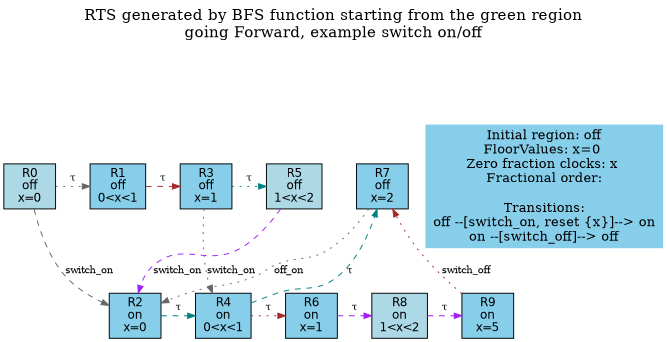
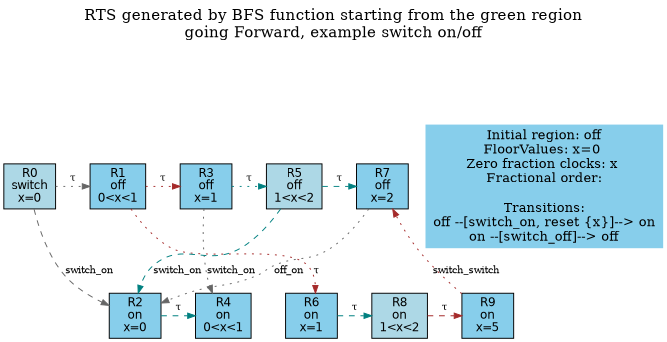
  digraph {
    fontsize=16
    label="RTS generated by BFS function starting from the green region\ngoing Forward, example switch on/off\n\n"
    labelloc=t
    rankdir=TB
    splines=true
    node [fillcolor=skyblue fontname=Helvetica fontsize=12 shape=box style=filled]
    edge [arrowsize=0.8 color=gray40 fontsize=10 style=dotted]
-   n1 [fillcolor=lightblue label="R0\noff\nx=0"]
+   n1 [fillcolor=lightblue label="R0\nswitch\nx=0"]
    n2 [label="R1\noff\n0<x<1"]
    n3 [label="R3\noff\nx=1"]
    n4 [fillcolor=lightblue label="R5\noff\n1<x<2"]
    n5 [label="R7\noff\nx=2"]
    n6 [label="R2\non\nx=0"]
    n7 [label="R4\non\n0<x<1"]
    n8 [label="R6\non\nx=1"]
    n9 [fillcolor=lightblue label="R8\non\n1<x<2"]
    n10 [label="R9\non\nx=5"]
    n11 [label="Initial region: off\nFloorValues: x=0 \nZero fraction clocks: x \nFractional order:\n\nTransitions:\noff --[switch_on, reset {x}]--> on\non --[switch_off]--> off\n" shape=plaintext fontname="" fontsize=""]
    subgraph sub_1 {
      rank=same
      n1
      n2
      n3
      n4
      n5
    }
    subgraph sub_2 {
      rank=same
      n6
      n7
      n8
      n9
      n10
    }
    n1 -> n2 [label="τ"]
    n1 -> n6 [label=switch_on style=dashed]
-   n2 -> n3 [color=brown label="τ" style=dashed]
+   n2 -> n3 [color=brown label="τ"]
    n3 -> n4 [color=teal label="τ"]
    n3 -> n7 [label=switch_on]
-   n7 -> n5 [color=teal label="τ" style=dashed]
-   n4 -> n6 [color=purple label=switch_on style=dashed]
+   n4 -> n5 [color=teal label="τ" style=dashed]
+   n4 -> n6 [color=teal label=switch_on style=dashed]
    n5 -> n6 [label=off_on]
    n6 -> n7 [color=teal label="τ" style=dashed]
-   n7 -> n8 [color=brown label="τ"]
-   n8 -> n9 [color=purple label="τ" style=dashed]
-   n9 -> n10 [color=purple label="τ" style=dashed]
-   n10 -> n5 [color=brown label=switch_off]
+   n2 -> n8 [color=brown label="τ"]
+   n8 -> n9 [color=teal label="τ" style=dashed]
+   n9 -> n10 [color=brown label="τ" style=dashed]
+   n10 -> n5 [color=brown label=switch_switch]
  }
